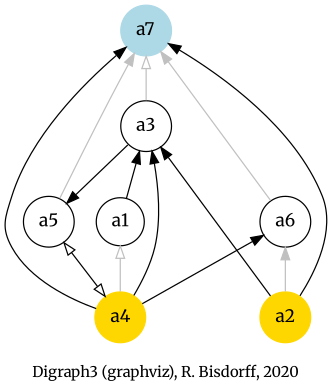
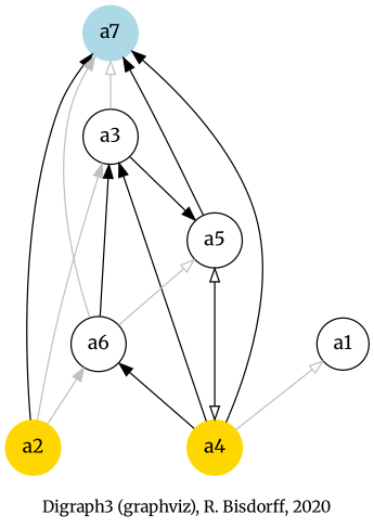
  digraph {
    fontname=Merriweather
    fontsize=12
    label="\nDigraph3 (graphviz), R. Bisdorff, 2020"
    node [fontname=Merriweather shape=circle]
    edge [color=black dir=forward fontname=Merriweather]
    n1 [color=gold label=a2 style=filled]
    n2 [color=gold label=a4 style=filled]
    n3 [color=lightblue label=a7 style=filled]
    n4 [label=a3]
    n5 [label=a6]
    n6 [label=a5]
    n7 [label=a1]
    subgraph sub_1 {
      rank=max
      n1
      n2
    }
    subgraph sub_2 {
      rank=min
      n3
    }
    n1 -> n3
-   n1 -> n4
+   n1 -> n4 [color=grey]
    n1 -> n5 [color=grey]
    n2 -> n3
    n2 -> n5
    n2 -> n6 [arrowhead=empty arrowtail=empty dir=both]
    n4 -> n2 [dir=back]
    n4 -> n3 [arrowhead=empty color=grey]
-   n4 -> n7 [dir=back]
+   n4 -> n5 [dir=back]
    n4 -> n6
    n5 -> n3 [color=grey]
-   n6 -> n3 [color=grey]
+   n6 -> n3
+   n6 -> n5 [arrowtail=empty color=grey dir=back]
    n7 -> n2 [arrowtail=empty color=grey dir=back]
  }
